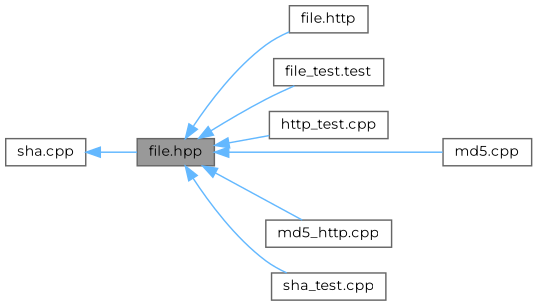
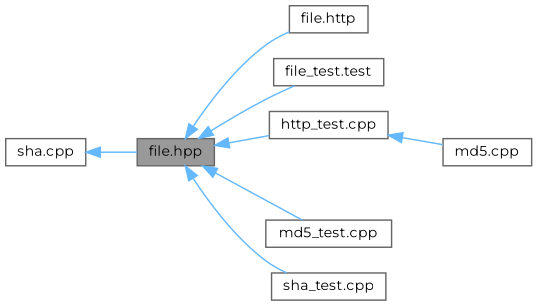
  digraph {
    fontname=Montserrat
    rankdir=LR
    node [color=grey40 fillcolor=white fontname=Montserrat fontsize=10 shape=box style=filled]
    edge [color=steelblue1 dir=back fontname=Montserrat fontsize=10 labelfontname=Helvetica labelfontsize=10 style=solid]
    n1 [color=gray40 fillcolor=grey60 fontcolor=black height=0.2 label="file.hpp" width=0.4]
    n2 [height=0.2 label="file.http" width=0.4]
    n3 [height=0.2 label="file_test.test" width=0.4]
    n4 [height=0.2 label="http_test.cpp" width=0.4]
    n5 [height=0.2 label="md5.cpp" width=0.4]
-   n6 [height=0.2 label="md5_http.cpp" width=0.4]
+   n6 [height=0.2 label="md5_test.cpp" width=0.4]
    n7 [height=0.2 label="sha_test.cpp" width=0.4]
    n8 [height=0.2 label="sha.cpp" width=0.4]
    n1 -> n2
    n1 -> n3
    n1 -> n4
-   n1 -> n5
+   n4 -> n5
    n1 -> n6
    n1 -> n7
    n8 -> n1
  }
